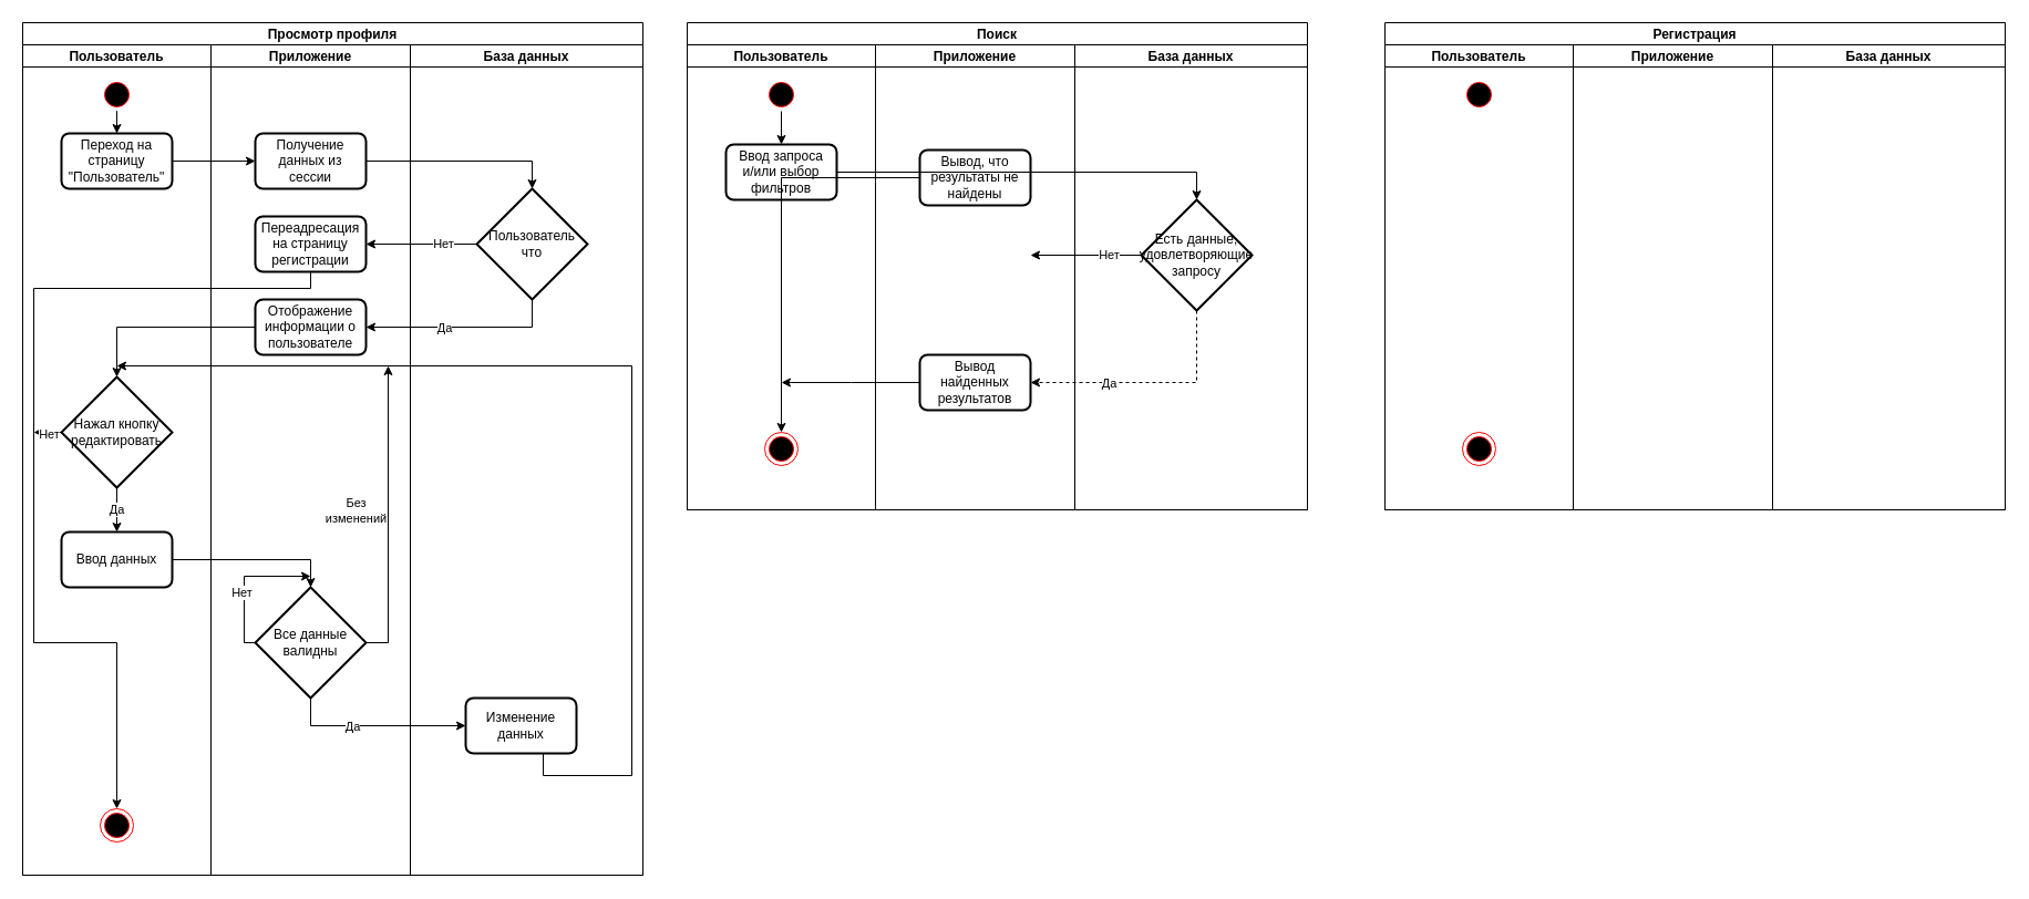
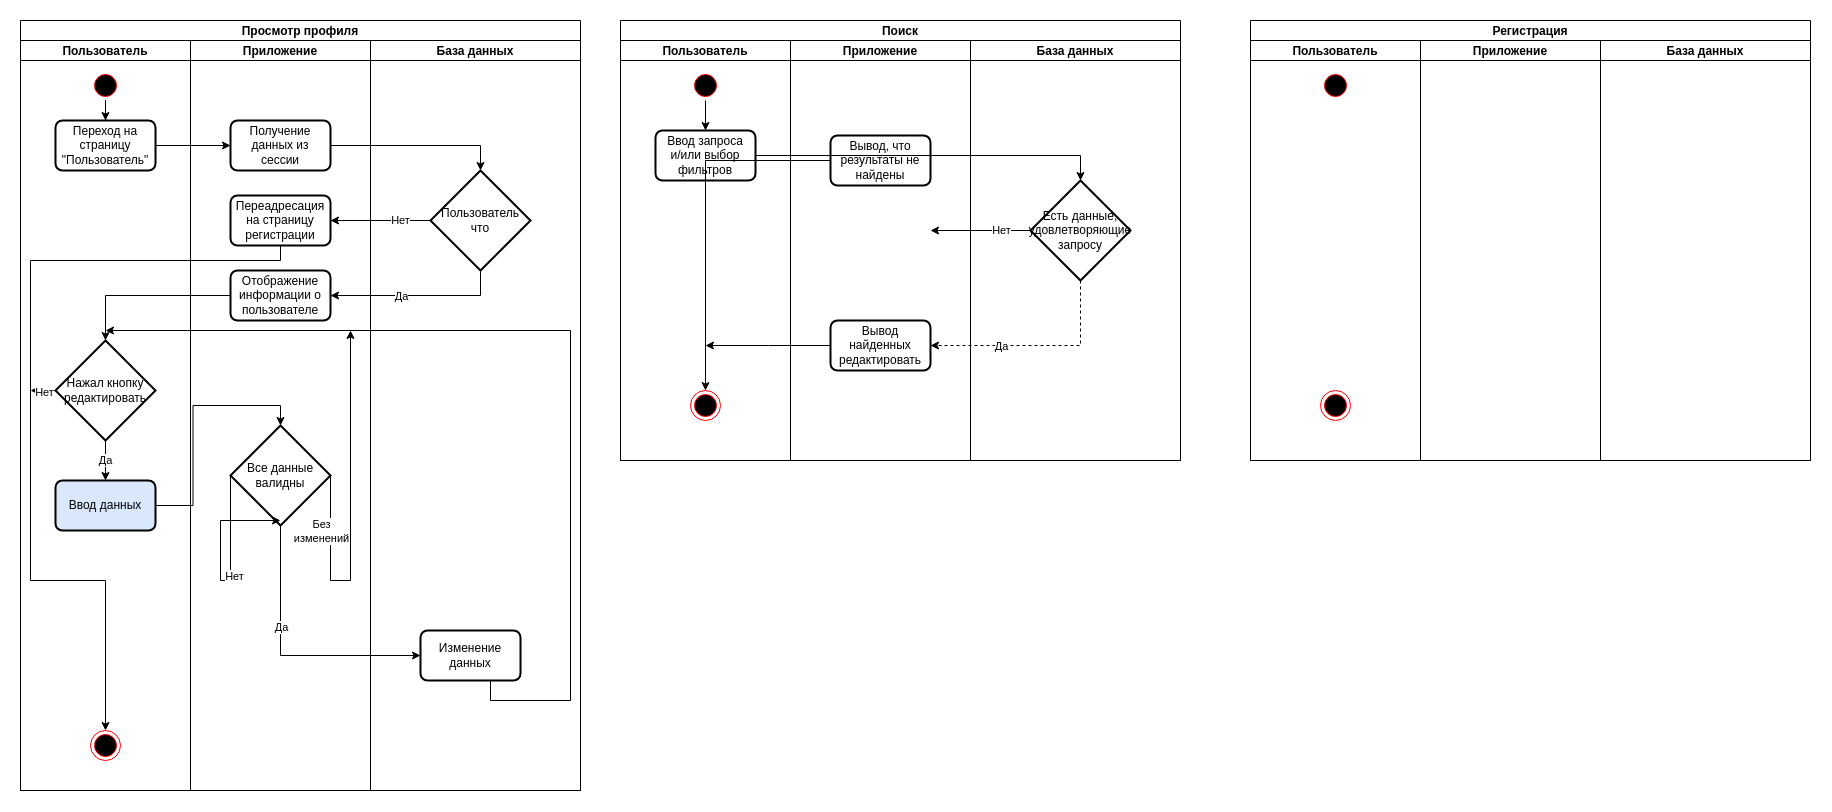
  <mxCell id="0" />
  <mxCell id="1" parent="0" />
  <mxCell id="2" value="Просмотр профиля" style="swimlane;childLayout=stackLayout;resizeParent=1;resizeParentMax=0;startSize=20;" vertex="1" parent="1"><mxGeometry x="20" y="20" width="560" height="770" as="geometry" /></mxCell>
  <mxCell id="3" value="Пользователь" style="swimlane;startSize=20;" vertex="1" parent="2"><mxGeometry y="20" width="170" height="750" as="geometry" /></mxCell>
  <mxCell id="4" style="edgeStyle=orthogonalEdgeStyle;rounded=0;orthogonalLoop=1;jettySize=auto;html=1;" edge="1" parent="3" source="5" target="6"><mxGeometry relative="1" as="geometry" /></mxCell>
  <mxCell id="5" value="" style="ellipse;html=1;shape=startState;fillColor=#000000;strokeColor=#ff0000;" vertex="1" parent="3"><mxGeometry x="70" y="30" width="30" height="30" as="geometry" /></mxCell>
  <mxCell id="6" value="Переход на страницу &quot;Пользователь&quot;" style="rounded=1;whiteSpace=wrap;html=1;absoluteArcSize=1;arcSize=14;strokeWidth=2;" vertex="1" parent="3"><mxGeometry x="35" y="80" width="100" height="50" as="geometry" /></mxCell>
  <mxCell id="7" value="Да" style="edgeStyle=orthogonalEdgeStyle;rounded=0;orthogonalLoop=1;jettySize=auto;html=1;exitX=0.5;exitY=1;exitDx=0;exitDy=0;exitPerimeter=0;entryX=0.5;entryY=0;entryDx=0;entryDy=0;" edge="1" parent="3" source="8" target="9"><mxGeometry relative="1" as="geometry" /></mxCell>
  <mxCell id="8" value="Нажал кнопку редактировать" style="strokeWidth=2;html=1;shape=mxgraph.flowchart.decision;whiteSpace=wrap;" vertex="1" parent="3"><mxGeometry x="35" y="300" width="100" height="100" as="geometry" /></mxCell>
- <mxCell id="9" value="Ввод данных" style="rounded=1;whiteSpace=wrap;html=1;absoluteArcSize=1;arcSize=14;strokeWidth=2;" vertex="1" parent="3"><mxGeometry x="35" y="440" width="100" height="50" as="geometry" /></mxCell>
+ <mxCell id="9" value="Ввод данных" style="rounded=1;whiteSpace=wrap;html=1;absoluteArcSize=1;arcSize=14;strokeWidth=2;fillColor=#dae8fc;" vertex="1" parent="3"><mxGeometry x="35" y="440" width="100" height="50" as="geometry" /></mxCell>
  <mxCell id="10" style="edgeStyle=orthogonalEdgeStyle;rounded=0;orthogonalLoop=1;jettySize=auto;html=1;exitX=0;exitY=0.5;exitDx=0;exitDy=0;exitPerimeter=0;" edge="1" parent="3" source="8"><mxGeometry relative="1" as="geometry"><mxPoint x="10" y="350" as="targetPoint" /><Array as="points"><mxPoint x="20" y="350" /><mxPoint x="20" y="350" /></Array></mxGeometry></mxCell>
  <mxCell id="11" value="Нет" style="edgeLabel;html=1;align=center;verticalAlign=middle;resizable=0;points=[];" vertex="1" connectable="0" parent="10"><mxGeometry x="-0.006" y="1" relative="1" as="geometry"><mxPoint as="offset" /></mxGeometry></mxCell>
  <mxCell id="12" value="" style="ellipse;html=1;shape=endState;fillColor=#000000;strokeColor=#ff0000;" vertex="1" parent="3"><mxGeometry x="70" y="690" width="30" height="30" as="geometry" /></mxCell>
  <mxCell id="13" value="Приложение" style="swimlane;startSize=20;" vertex="1" parent="2"><mxGeometry x="170" y="20" width="180" height="750" as="geometry" /></mxCell>
  <mxCell id="14" value="Получение данных из сессии" style="rounded=1;whiteSpace=wrap;html=1;absoluteArcSize=1;arcSize=14;strokeWidth=2;" vertex="1" parent="13"><mxGeometry x="40" y="80" width="100" height="50" as="geometry" /></mxCell>
  <mxCell id="15" value="Переадресация на страницу регистрации" style="rounded=1;whiteSpace=wrap;html=1;absoluteArcSize=1;arcSize=14;strokeWidth=2;" vertex="1" parent="13"><mxGeometry x="40" y="155" width="100" height="50" as="geometry" /></mxCell>
  <mxCell id="16" value="Отображение информации о пользователе" style="rounded=1;whiteSpace=wrap;html=1;absoluteArcSize=1;arcSize=14;strokeWidth=2;" vertex="1" parent="13"><mxGeometry x="40" y="230" width="100" height="50" as="geometry" /></mxCell>
- <mxCell id="17" value="Все данные валидны" style="strokeWidth=2;html=1;shape=mxgraph.flowchart.decision;whiteSpace=wrap;" vertex="1" parent="13"><mxGeometry x="40" y="490" width="100" height="100" as="geometry" /></mxCell>
+ <mxCell id="17" value="Все данные валидны" style="strokeWidth=2;html=1;shape=mxgraph.flowchart.decision;whiteSpace=wrap;" vertex="1" parent="13"><mxGeometry x="40" y="385" width="100" height="100" as="geometry" /></mxCell>
  <mxCell id="18" style="edgeStyle=orthogonalEdgeStyle;rounded=0;orthogonalLoop=1;jettySize=auto;html=1;exitX=0;exitY=0.5;exitDx=0;exitDy=0;exitPerimeter=0;" edge="1" parent="13" source="17"><mxGeometry relative="1" as="geometry"><mxPoint x="90" y="480" as="targetPoint" /><Array as="points"><mxPoint x="30" y="540" /><mxPoint x="30" y="480" /></Array></mxGeometry></mxCell>
  <mxCell id="19" value="Нет" style="edgeLabel;html=1;align=center;verticalAlign=middle;resizable=0;points=[];" vertex="1" connectable="0" parent="18"><mxGeometry x="-0.145" y="3" relative="1" as="geometry"><mxPoint as="offset" /></mxGeometry></mxCell>
  <mxCell id="20" value="База данных" style="swimlane;startSize=20;" vertex="1" parent="2"><mxGeometry x="350" y="20" width="210" height="750" as="geometry" /></mxCell>
  <mxCell id="21" value="Пользователь что" style="strokeWidth=2;html=1;shape=mxgraph.flowchart.decision;whiteSpace=wrap;" vertex="1" parent="20"><mxGeometry x="60" y="130" width="100" height="100" as="geometry" /></mxCell>
  <mxCell id="22" value="Изменение данных" style="rounded=1;whiteSpace=wrap;html=1;absoluteArcSize=1;arcSize=14;strokeWidth=2;" vertex="1" parent="20"><mxGeometry x="50" y="590" width="100" height="50" as="geometry" /></mxCell>
  <mxCell id="23" style="edgeStyle=orthogonalEdgeStyle;rounded=0;orthogonalLoop=1;jettySize=auto;html=1;exitX=1;exitY=0.5;exitDx=0;exitDy=0;entryX=0;entryY=0.5;entryDx=0;entryDy=0;" edge="1" parent="2" source="6" target="14"><mxGeometry relative="1" as="geometry" /></mxCell>
  <mxCell id="24" style="edgeStyle=orthogonalEdgeStyle;rounded=0;orthogonalLoop=1;jettySize=auto;html=1;exitX=1;exitY=0.5;exitDx=0;exitDy=0;entryX=0.5;entryY=0;entryDx=0;entryDy=0;entryPerimeter=0;" edge="1" parent="2" source="14" target="21"><mxGeometry relative="1" as="geometry" /></mxCell>
  <mxCell id="25" value="Нет" style="edgeStyle=orthogonalEdgeStyle;rounded=0;orthogonalLoop=1;jettySize=auto;html=1;exitX=0;exitY=0.5;exitDx=0;exitDy=0;exitPerimeter=0;entryX=1;entryY=0.5;entryDx=0;entryDy=0;" edge="1" parent="2" source="21" target="15"><mxGeometry x="-0.4" relative="1" as="geometry"><mxPoint as="offset" /></mxGeometry></mxCell>
  <mxCell id="26" style="edgeStyle=orthogonalEdgeStyle;rounded=0;orthogonalLoop=1;jettySize=auto;html=1;entryX=1;entryY=0.5;entryDx=0;entryDy=0;exitX=0.5;exitY=1;exitDx=0;exitDy=0;exitPerimeter=0;" edge="1" parent="2" source="21" target="16"><mxGeometry relative="1" as="geometry"><Array as="points"><mxPoint x="460" y="275" /></Array></mxGeometry></mxCell>
  <mxCell id="27" value="Да" style="edgeLabel;html=1;align=center;verticalAlign=middle;resizable=0;points=[];" vertex="1" connectable="0" parent="26"><mxGeometry x="-0.029" y="3" relative="1" as="geometry"><mxPoint x="-20" y="-3" as="offset" /></mxGeometry></mxCell>
  <mxCell id="28" style="edgeStyle=orthogonalEdgeStyle;rounded=0;orthogonalLoop=1;jettySize=auto;html=1;entryX=0.5;entryY=0;entryDx=0;entryDy=0;entryPerimeter=0;" edge="1" parent="2" source="16" target="8"><mxGeometry relative="1" as="geometry" /></mxCell>
  <mxCell id="29" style="edgeStyle=orthogonalEdgeStyle;rounded=0;orthogonalLoop=1;jettySize=auto;html=1;entryX=0.5;entryY=0;entryDx=0;entryDy=0;entryPerimeter=0;" edge="1" parent="2" source="9" target="17"><mxGeometry relative="1" as="geometry" /></mxCell>
  <mxCell id="30" style="edgeStyle=orthogonalEdgeStyle;rounded=0;orthogonalLoop=1;jettySize=auto;html=1;exitX=0.5;exitY=1;exitDx=0;exitDy=0;" edge="1" parent="2" source="22"><mxGeometry relative="1" as="geometry"><mxPoint x="85" y="310" as="targetPoint" /><Array as="points"><mxPoint x="470" y="680" /><mxPoint x="550" y="680" /><mxPoint x="550" y="310" /></Array></mxGeometry></mxCell>
  <mxCell id="31" style="edgeStyle=orthogonalEdgeStyle;rounded=0;orthogonalLoop=1;jettySize=auto;html=1;exitX=0.5;exitY=1;exitDx=0;exitDy=0;exitPerimeter=0;entryX=0;entryY=0.5;entryDx=0;entryDy=0;" edge="1" parent="2" source="17" target="22"><mxGeometry relative="1" as="geometry" /></mxCell>
  <mxCell id="32" value="Да" style="edgeLabel;html=1;align=center;verticalAlign=middle;resizable=0;points=[];" vertex="1" connectable="0" parent="31"><mxGeometry x="-0.254" relative="1" as="geometry"><mxPoint as="offset" /></mxGeometry></mxCell>
  <mxCell id="33" style="edgeStyle=orthogonalEdgeStyle;rounded=0;orthogonalLoop=1;jettySize=auto;html=1;exitX=0.5;exitY=1;exitDx=0;exitDy=0;entryX=0.5;entryY=0;entryDx=0;entryDy=0;" edge="1" parent="2" source="15" target="12"><mxGeometry relative="1" as="geometry"><Array as="points"><mxPoint x="260" y="240" /><mxPoint x="10" y="240" /><mxPoint x="10" y="560" /><mxPoint x="85" y="560" /></Array></mxGeometry></mxCell>
  <mxCell id="34" style="edgeStyle=orthogonalEdgeStyle;rounded=0;orthogonalLoop=1;jettySize=auto;html=1;exitX=1;exitY=0.5;exitDx=0;exitDy=0;exitPerimeter=0;" edge="1" parent="1" source="17"><mxGeometry relative="1" as="geometry"><mxPoint x="350" y="330" as="targetPoint" /><Array as="points"><mxPoint x="350" y="580" /></Array></mxGeometry></mxCell>
  <mxCell id="35" value="Без&lt;br&gt;изменений" style="edgeLabel;html=1;align=center;verticalAlign=middle;resizable=0;points=[];" vertex="1" connectable="0" parent="34"><mxGeometry x="-0.332" y="2" relative="1" as="geometry"><mxPoint x="-28" y="-50" as="offset" /></mxGeometry></mxCell>
  <mxCell id="36" value="Поиск" style="swimlane;childLayout=stackLayout;resizeParent=1;resizeParentMax=0;startSize=20;" vertex="1" parent="1"><mxGeometry x="620" y="20" width="560" height="440" as="geometry" /></mxCell>
  <mxCell id="37" value="Пользователь" style="swimlane;startSize=20;" vertex="1" parent="36"><mxGeometry y="20" width="170" height="420" as="geometry" /></mxCell>
  <mxCell id="38" value="" style="edgeStyle=orthogonalEdgeStyle;rounded=0;orthogonalLoop=1;jettySize=auto;html=1;exitX=0.5;exitY=1;exitDx=0;exitDy=0;" edge="1" parent="37" source="39" target="41"><mxGeometry relative="1" as="geometry" /></mxCell>
  <mxCell id="39" value="" style="ellipse;html=1;shape=startState;fillColor=#000000;strokeColor=#ff0000;" vertex="1" parent="37"><mxGeometry x="70" y="30" width="30" height="30" as="geometry" /></mxCell>
  <mxCell id="40" value="" style="ellipse;html=1;shape=endState;fillColor=#000000;strokeColor=#ff0000;" vertex="1" parent="37"><mxGeometry x="70" y="350" width="30" height="30" as="geometry" /></mxCell>
  <mxCell id="41" value="Ввод запроса &lt;br&gt;и/или выбор фильтров" style="rounded=1;whiteSpace=wrap;html=1;absoluteArcSize=1;arcSize=14;strokeWidth=2;" vertex="1" parent="37"><mxGeometry x="35" y="90" width="100" height="50" as="geometry" /></mxCell>
  <mxCell id="42" value="Приложение" style="swimlane;startSize=20;" vertex="1" parent="36"><mxGeometry x="170" y="20" width="180" height="420" as="geometry" /></mxCell>
  <mxCell id="43" value="Вывод, что результаты не найдены" style="rounded=1;whiteSpace=wrap;html=1;absoluteArcSize=1;arcSize=14;strokeWidth=2;" vertex="1" parent="42"><mxGeometry x="40" y="95" width="100" height="50" as="geometry" /></mxCell>
- <mxCell id="44" value="Вывод найденных результатов" style="rounded=1;whiteSpace=wrap;html=1;absoluteArcSize=1;arcSize=14;strokeWidth=2;" vertex="1" parent="42"><mxGeometry x="40" y="280" width="100" height="50" as="geometry" /></mxCell>
+ <mxCell id="44" value="Вывод найденных редактировать" style="rounded=1;whiteSpace=wrap;html=1;absoluteArcSize=1;arcSize=14;strokeWidth=2;" vertex="1" parent="42"><mxGeometry x="40" y="280" width="100" height="50" as="geometry" /></mxCell>
  <mxCell id="45" value="База данных" style="swimlane;startSize=20;" vertex="1" parent="36"><mxGeometry x="350" y="20" width="210" height="420" as="geometry" /></mxCell>
  <mxCell id="46" value="Есть данные, удовлетворяющие запросу" style="strokeWidth=2;html=1;shape=mxgraph.flowchart.decision;whiteSpace=wrap;" vertex="1" parent="45"><mxGeometry x="60" y="140" width="100" height="100" as="geometry" /></mxCell>
  <mxCell id="47" style="edgeStyle=orthogonalEdgeStyle;rounded=0;orthogonalLoop=1;jettySize=auto;html=1;entryX=0.5;entryY=0;entryDx=0;entryDy=0;entryPerimeter=0;" edge="1" parent="36" source="41" target="46"><mxGeometry relative="1" as="geometry" /></mxCell>
  <mxCell id="48" value="Нет" style="edgeStyle=orthogonalEdgeStyle;rounded=0;orthogonalLoop=1;jettySize=auto;html=1;exitX=0;exitY=0.5;exitDx=0;exitDy=0;exitPerimeter=0;" edge="1" parent="36" source="46"><mxGeometry x="-0.4" relative="1" as="geometry"><mxPoint x="410" y="210" as="sourcePoint" /><mxPoint x="310" y="210" as="targetPoint" /><mxPoint x="1" as="offset" /></mxGeometry></mxCell>
  <mxCell id="49" style="edgeStyle=orthogonalEdgeStyle;rounded=0;orthogonalLoop=1;jettySize=auto;html=1;entryX=1;entryY=0.5;entryDx=0;entryDy=0;exitX=0.5;exitY=1;exitDx=0;exitDy=0;exitPerimeter=0;dashed=1;" edge="1" parent="36" source="46" target="44"><mxGeometry relative="1" as="geometry"><Array as="points"><mxPoint x="460" y="325" /></Array></mxGeometry></mxCell>
  <mxCell id="50" value="Да" style="edgeLabel;html=1;align=center;verticalAlign=middle;resizable=0;points=[];" vertex="1" connectable="0" parent="49"><mxGeometry x="-0.113" y="1" relative="1" as="geometry"><mxPoint x="-50" y="-1" as="offset" /></mxGeometry></mxCell>
  <mxCell id="51" style="edgeStyle=orthogonalEdgeStyle;rounded=0;orthogonalLoop=1;jettySize=auto;html=1;entryX=0.5;entryY=0;entryDx=0;entryDy=0;" edge="1" parent="36" source="43" target="40"><mxGeometry relative="1" as="geometry" /></mxCell>
  <mxCell id="52" style="edgeStyle=orthogonalEdgeStyle;rounded=0;orthogonalLoop=1;jettySize=auto;html=1;" edge="1" parent="36" source="44"><mxGeometry relative="1" as="geometry"><mxPoint x="85" y="325" as="targetPoint" /></mxGeometry></mxCell>
  <mxCell id="53" value="Регистрация" style="swimlane;childLayout=stackLayout;resizeParent=1;resizeParentMax=0;startSize=20;" vertex="1" parent="1"><mxGeometry x="1250" y="20" width="560" height="440" as="geometry" /></mxCell>
  <mxCell id="54" value="Пользователь" style="swimlane;startSize=20;" vertex="1" parent="53"><mxGeometry y="20" width="170" height="420" as="geometry" /></mxCell>
  <mxCell id="55" value="" style="ellipse;html=1;shape=startState;fillColor=#000000;strokeColor=#ff0000;" vertex="1" parent="54"><mxGeometry x="70" y="30" width="30" height="30" as="geometry" /></mxCell>
  <mxCell id="56" value="" style="ellipse;html=1;shape=endState;fillColor=#000000;strokeColor=#ff0000;" vertex="1" parent="54"><mxGeometry x="70" y="350" width="30" height="30" as="geometry" /></mxCell>
  <mxCell id="57" value="Приложение" style="swimlane;startSize=20;" vertex="1" parent="53"><mxGeometry x="170" y="20" width="180" height="420" as="geometry" /></mxCell>
  <mxCell id="58" value="База данных" style="swimlane;startSize=20;" vertex="1" parent="53"><mxGeometry x="350" y="20" width="210" height="420" as="geometry" /></mxCell>
